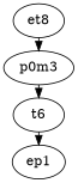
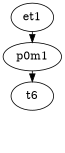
  digraph {
    nodesep=0.25
    rankdir=TB
    ranksep=0.2
    splines=ortho
    n1 [label=t6]
-   p0m1 [label=p0m3]
-   ep1
-   et1 [label=et8]
-   n1 -> ep1
+   p0m1
+   et1
    p0m1 -> n1
    et1 -> p0m1
  }
